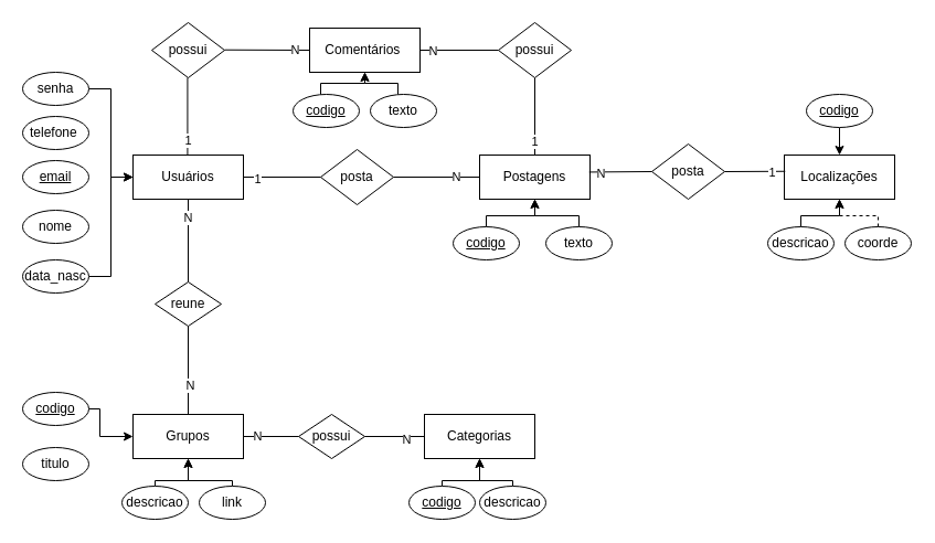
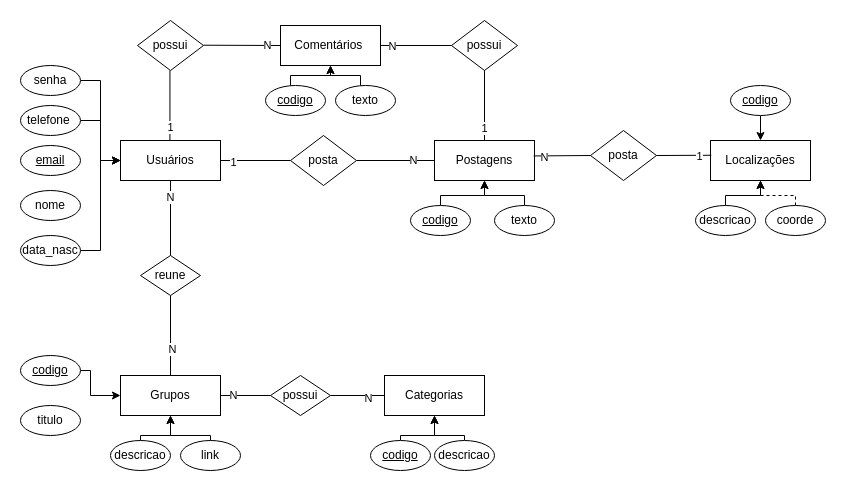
  <mxCell id="0" />
  <mxCell id="1" parent="0" />
  <mxCell id="2" value="Localizações" style="whiteSpace=wrap;html=1;align=center;" vertex="1" parent="1"><mxGeometry x="710" y="140" width="100" height="40" as="geometry" /></mxCell>
  <mxCell id="3" value="Comentários&amp;nbsp;" style="whiteSpace=wrap;html=1;align=center;" vertex="1" parent="1"><mxGeometry x="280" y="25" width="100" height="40" as="geometry" /></mxCell>
  <mxCell id="4" value="Postagens" style="whiteSpace=wrap;html=1;align=center;" vertex="1" parent="1"><mxGeometry x="434" y="140" width="100" height="40" as="geometry" /></mxCell>
  <mxCell id="5" value="Categorias" style="whiteSpace=wrap;html=1;align=center;" vertex="1" parent="1"><mxGeometry x="384" y="375" width="100" height="40" as="geometry" /></mxCell>
  <mxCell id="6" value="Grupos" style="whiteSpace=wrap;html=1;align=center;" vertex="1" parent="1"><mxGeometry x="120" y="375" width="100" height="40" as="geometry" /></mxCell>
  <mxCell id="7" value="Usuários" style="whiteSpace=wrap;html=1;align=center;" vertex="1" parent="1"><mxGeometry x="120" y="140" width="100" height="40" as="geometry" /></mxCell>
  <mxCell id="8" value="email" style="ellipse;whiteSpace=wrap;html=1;align=center;fontStyle=4;" vertex="1" parent="1"><mxGeometry y="145" width="60" height="30" as="geometry" x="20" /></mxCell>
  <mxCell id="9" value="nome" style="ellipse;whiteSpace=wrap;html=1;align=center;" vertex="1" parent="1"><mxGeometry y="190" width="60" height="30" as="geometry" x="20" /></mxCell>
  <mxCell id="10" style="edgeStyle=orthogonalEdgeStyle;rounded=0;orthogonalLoop=1;jettySize=auto;html=1;entryX=0;entryY=0.5;entryDx=0;entryDy=0;" edge="1" parent="1" source="11" target="7"><mxGeometry relative="1" as="geometry" /></mxCell>
  <mxCell id="11" value="data_nasc" style="ellipse;whiteSpace=wrap;html=1;align=center;" vertex="1" parent="1"><mxGeometry y="235" width="60" height="30" as="geometry" x="20" /></mxCell>
  <mxCell id="12" style="edgeStyle=orthogonalEdgeStyle;rounded=0;orthogonalLoop=1;jettySize=auto;html=1;entryX=0;entryY=0.5;entryDx=0;entryDy=0;" edge="1" parent="1" source="13" target="7"><mxGeometry relative="1" as="geometry"><Array as="points"><mxPoint x="100" y="80" /><mxPoint x="100" y="160" /></Array></mxGeometry></mxCell>
  <mxCell id="13" value="senha" style="ellipse;whiteSpace=wrap;html=1;align=center;" vertex="1" parent="1"><mxGeometry y="65" width="60" height="30" as="geometry" x="20" /></mxCell>
+ <mxCell id="14" style="edgeStyle=orthogonalEdgeStyle;rounded=0;orthogonalLoop=1;jettySize=auto;html=1;entryX=0;entryY=0.5;entryDx=0;entryDy=0;" edge="1" parent="1" source="15" target="7"><mxGeometry relative="1" as="geometry"><Array as="points"><mxPoint x="100" y="120" /><mxPoint x="100" y="160" /></Array></mxGeometry></mxCell>
  <mxCell id="15" value="telefone&amp;nbsp;" style="ellipse;whiteSpace=wrap;html=1;align=center;" vertex="1" parent="1"><mxGeometry y="105" width="60" height="30" as="geometry" x="20" /></mxCell>
  <mxCell id="16" style="edgeStyle=orthogonalEdgeStyle;rounded=0;orthogonalLoop=1;jettySize=auto;html=1;entryX=0;entryY=0.5;entryDx=0;entryDy=0;" edge="1" parent="1" source="17" target="6"><mxGeometry relative="1" as="geometry"><Array as="points"><mxPoint x="90" y="370" /><mxPoint x="90" y="395" /></Array></mxGeometry></mxCell>
  <mxCell id="17" value="codigo" style="ellipse;whiteSpace=wrap;html=1;align=center;fontStyle=4;" vertex="1" parent="1"><mxGeometry y="355" width="60" height="30" as="geometry" x="20" /></mxCell>
  <mxCell id="18" style="edgeStyle=orthogonalEdgeStyle;rounded=0;orthogonalLoop=1;jettySize=auto;html=1;entryX=0.5;entryY=1;entryDx=0;entryDy=0;" edge="1" parent="1" source="19" target="6"><mxGeometry relative="1" as="geometry"><Array as="points"><mxPoint x="140" y="435" /><mxPoint x="170" y="435" /></Array></mxGeometry></mxCell>
  <mxCell id="19" value="descricao" style="ellipse;whiteSpace=wrap;html=1;align=center;" vertex="1" parent="1"><mxGeometry x="110" y="440" width="60" height="30" as="geometry" /></mxCell>
  <mxCell id="20" value="titulo" style="ellipse;whiteSpace=wrap;html=1;align=center;" vertex="1" parent="1"><mxGeometry y="405" width="60" height="30" as="geometry" x="20" /></mxCell>
  <mxCell id="21" style="edgeStyle=orthogonalEdgeStyle;rounded=0;orthogonalLoop=1;jettySize=auto;html=1;entryX=0.5;entryY=1;entryDx=0;entryDy=0;" edge="1" parent="1" source="22" target="6"><mxGeometry relative="1" as="geometry"><Array as="points"><mxPoint x="210" y="435" /><mxPoint x="170" y="435" /></Array></mxGeometry></mxCell>
  <mxCell id="22" value="link" style="ellipse;whiteSpace=wrap;html=1;align=center;" vertex="1" parent="1"><mxGeometry x="180" y="440" width="60" height="30" as="geometry" /></mxCell>
  <mxCell id="23" value="reune" style="shape=rhombus;perimeter=rhombusPerimeter;whiteSpace=wrap;html=1;align=center;" vertex="1" parent="1"><mxGeometry x="140" y="255" width="60" height="40" as="geometry" /></mxCell>
  <mxCell id="24" value="" style="endArrow=none;html=1;rounded=0;exitX=0.5;exitY=1;exitDx=0;exitDy=0;" edge="1" parent="1" source="7" target="23"><mxGeometry relative="1" as="geometry"><mxPoint x="130" y="405" as="sourcePoint" /><mxPoint x="290" y="405" as="targetPoint" /></mxGeometry></mxCell>
  <mxCell id="25" value="N" style="edgeLabel;html=1;align=center;verticalAlign=middle;resizable=0;points=[];" vertex="1" connectable="0" parent="24"><mxGeometry x="-0.578" y="-1" relative="1" as="geometry"><mxPoint as="offset" /></mxGeometry></mxCell>
  <mxCell id="26" value="" style="endArrow=none;html=1;rounded=0;exitX=0.5;exitY=1;exitDx=0;exitDy=0;" edge="1" parent="1" source="23" target="6"><mxGeometry relative="1" as="geometry"><mxPoint x="170" y="245" as="sourcePoint" /><mxPoint x="170" y="305" as="targetPoint" /></mxGeometry></mxCell>
  <mxCell id="27" value="N" style="edgeLabel;html=1;align=center;verticalAlign=middle;resizable=0;points=[];" vertex="1" connectable="0" parent="26"><mxGeometry x="0.322" y="1" relative="1" as="geometry"><mxPoint as="offset" /></mxGeometry></mxCell>
  <mxCell id="28" style="edgeStyle=orthogonalEdgeStyle;rounded=0;orthogonalLoop=1;jettySize=auto;html=1;entryX=0.5;entryY=1;entryDx=0;entryDy=0;" edge="1" parent="1" source="29" target="5"><mxGeometry relative="1" as="geometry"><Array as="points"><mxPoint x="400" y="435" /><mxPoint x="434" y="435" /></Array></mxGeometry></mxCell>
  <mxCell id="29" value="codigo" style="ellipse;whiteSpace=wrap;html=1;align=center;fontStyle=4;" vertex="1" parent="1"><mxGeometry x="370" y="440" width="60" height="30" as="geometry" /></mxCell>
  <mxCell id="30" style="edgeStyle=orthogonalEdgeStyle;rounded=0;orthogonalLoop=1;jettySize=auto;html=1;entryX=0.5;entryY=1;entryDx=0;entryDy=0;" edge="1" parent="1" source="31" target="5"><mxGeometry relative="1" as="geometry"><Array as="points"><mxPoint x="464" y="435" /><mxPoint x="434" y="435" /></Array></mxGeometry></mxCell>
  <mxCell id="31" value="descricao" style="ellipse;whiteSpace=wrap;html=1;align=center;" vertex="1" parent="1"><mxGeometry x="434" y="440" width="60" height="30" as="geometry" /></mxCell>
  <mxCell id="32" value="possui" style="shape=rhombus;perimeter=rhombusPerimeter;whiteSpace=wrap;html=1;align=center;" vertex="1" parent="1"><mxGeometry x="270" y="375" width="60" height="40" as="geometry" /></mxCell>
  <mxCell id="33" value="" style="endArrow=none;html=1;rounded=0;exitX=1;exitY=0.5;exitDx=0;exitDy=0;entryX=0;entryY=0.5;entryDx=0;entryDy=0;" edge="1" parent="1" source="6" target="32"><mxGeometry relative="1" as="geometry"><mxPoint x="300" y="485" as="sourcePoint" /><mxPoint x="460" y="485" as="targetPoint" /></mxGeometry></mxCell>
  <mxCell id="34" value="N" style="edgeLabel;html=1;align=center;verticalAlign=middle;resizable=0;points=[];" vertex="1" connectable="0" parent="33"><mxGeometry x="-0.511" y="1" relative="1" as="geometry"><mxPoint as="offset" /></mxGeometry></mxCell>
  <mxCell id="35" value="" style="endArrow=none;html=1;rounded=0;entryX=0;entryY=0.5;entryDx=0;entryDy=0;" edge="1" parent="1" source="32" target="5"><mxGeometry relative="1" as="geometry"><mxPoint x="220" y="405" as="sourcePoint" /><mxPoint x="280" y="405" as="targetPoint" /></mxGeometry></mxCell>
  <mxCell id="36" value="N" style="edgeLabel;html=1;align=center;verticalAlign=middle;resizable=0;points=[];" vertex="1" connectable="0" parent="35"><mxGeometry x="0.358" y="-2" relative="1" as="geometry"><mxPoint as="offset" /></mxGeometry></mxCell>
  <mxCell id="37" value="posta" style="shape=rhombus;perimeter=rhombusPerimeter;whiteSpace=wrap;html=1;align=center;" vertex="1" parent="1"><mxGeometry x="290" width="66" height="50" as="geometry" y="135" /></mxCell>
  <mxCell id="38" value="" style="endArrow=none;html=1;rounded=0;exitX=1;exitY=0.5;exitDx=0;exitDy=0;entryX=0;entryY=0.5;entryDx=0;entryDy=0;" edge="1" parent="1" source="7" target="37"><mxGeometry relative="1" as="geometry"><mxPoint x="300" y="305" as="sourcePoint" /><mxPoint x="460" y="305" as="targetPoint" /></mxGeometry></mxCell>
  <mxCell id="39" value="1" style="edgeLabel;html=1;align=center;verticalAlign=middle;resizable=0;points=[];" vertex="1" connectable="0" parent="38"><mxGeometry x="-0.667" y="-1" relative="1" as="geometry"><mxPoint as="offset" /></mxGeometry></mxCell>
  <mxCell id="40" value="" style="endArrow=none;html=1;rounded=0;exitX=1;exitY=0.5;exitDx=0;exitDy=0;entryX=0;entryY=0.5;entryDx=0;entryDy=0;" edge="1" parent="1" source="37" target="4"><mxGeometry relative="1" as="geometry"><mxPoint x="220" y="170" as="sourcePoint" /><mxPoint x="290" y="170" as="targetPoint" /></mxGeometry></mxCell>
  <mxCell id="41" value="N" style="edgeLabel;html=1;align=center;verticalAlign=middle;resizable=0;points=[];" vertex="1" connectable="0" parent="40"><mxGeometry x="0.424" y="1" relative="1" as="geometry"><mxPoint as="offset" /></mxGeometry></mxCell>
  <mxCell id="42" style="edgeStyle=orthogonalEdgeStyle;rounded=0;orthogonalLoop=1;jettySize=auto;html=1;entryX=0.5;entryY=1;entryDx=0;entryDy=0;" edge="1" parent="1" source="43" target="4"><mxGeometry relative="1" as="geometry"><Array as="points"><mxPoint x="440" y="195" /><mxPoint x="484" y="195" /></Array></mxGeometry></mxCell>
  <mxCell id="43" value="codigo" style="ellipse;whiteSpace=wrap;html=1;align=center;fontStyle=4;" vertex="1" parent="1"><mxGeometry x="410" y="205" width="60" height="30" as="geometry" /></mxCell>
  <mxCell id="44" style="edgeStyle=orthogonalEdgeStyle;rounded=0;orthogonalLoop=1;jettySize=auto;html=1;entryX=0.5;entryY=1;entryDx=0;entryDy=0;" edge="1" parent="1" source="45" target="4"><mxGeometry relative="1" as="geometry"><Array as="points"><mxPoint x="524" y="195" /><mxPoint x="484" y="195" /></Array></mxGeometry></mxCell>
  <mxCell id="45" value="texto" style="ellipse;whiteSpace=wrap;html=1;align=center;" vertex="1" parent="1"><mxGeometry x="494" y="205" width="60" height="30" as="geometry" /></mxCell>
  <mxCell id="46" value="posta" style="shape=rhombus;perimeter=rhombusPerimeter;whiteSpace=wrap;html=1;align=center;" vertex="1" parent="1"><mxGeometry x="590" y="130" width="66" height="50" as="geometry" /></mxCell>
  <mxCell id="47" style="edgeStyle=orthogonalEdgeStyle;rounded=0;orthogonalLoop=1;jettySize=auto;html=1;dashed=1;" edge="1" parent="1" source="48" target="2"><mxGeometry relative="1" as="geometry"><Array as="points"><mxPoint x="795" y="195" /><mxPoint x="760" y="195" /></Array></mxGeometry></mxCell>
  <mxCell id="48" value="coorde" style="ellipse;whiteSpace=wrap;html=1;align=center;" vertex="1" parent="1"><mxGeometry x="765" y="205" width="60" height="30" as="geometry" /></mxCell>
  <mxCell id="49" style="edgeStyle=orthogonalEdgeStyle;rounded=0;orthogonalLoop=1;jettySize=auto;html=1;entryX=0.5;entryY=0;entryDx=0;entryDy=0;" edge="1" parent="1" source="50" target="2"><mxGeometry relative="1" as="geometry" /></mxCell>
  <mxCell id="50" value="codigo" style="ellipse;whiteSpace=wrap;html=1;align=center;fontStyle=4;" vertex="1" parent="1"><mxGeometry x="730" y="85" width="60" height="30" as="geometry" /></mxCell>
  <mxCell id="51" style="edgeStyle=orthogonalEdgeStyle;rounded=0;orthogonalLoop=1;jettySize=auto;html=1;entryX=0.5;entryY=1;entryDx=0;entryDy=0;" edge="1" parent="1" source="52" target="2"><mxGeometry relative="1" as="geometry"><mxPoint x="760" y="185" as="targetPoint" /><Array as="points"><mxPoint x="725" y="195" /><mxPoint x="760" y="195" /></Array></mxGeometry></mxCell>
  <mxCell id="52" value="descricao" style="ellipse;whiteSpace=wrap;html=1;align=center;" vertex="1" parent="1"><mxGeometry x="695" y="205" width="60" height="30" as="geometry" /></mxCell>
  <mxCell id="53" value="" style="endArrow=none;html=1;rounded=0;exitX=0.992;exitY=0.386;exitDx=0;exitDy=0;exitPerimeter=0;entryX=0;entryY=0.5;entryDx=0;entryDy=0;" edge="1" parent="1" source="4" target="46"><mxGeometry relative="1" as="geometry"><mxPoint x="500" y="175" as="sourcePoint" /><mxPoint x="660" y="175" as="targetPoint" /></mxGeometry></mxCell>
  <mxCell id="54" value="N" style="edgeLabel;html=1;align=center;verticalAlign=middle;resizable=0;points=[];" vertex="1" connectable="0" parent="53"><mxGeometry x="-0.632" y="-1" relative="1" as="geometry"><mxPoint as="offset" /></mxGeometry></mxCell>
  <mxCell id="55" value="" style="endArrow=none;html=1;rounded=0;exitX=1;exitY=0.5;exitDx=0;exitDy=0;entryX=0.008;entryY=0.369;entryDx=0;entryDy=0;entryPerimeter=0;" edge="1" parent="1" source="46" target="2"><mxGeometry relative="1" as="geometry"><mxPoint x="543.2" y="165.44" as="sourcePoint" /><mxPoint x="600" y="165" as="targetPoint" /></mxGeometry></mxCell>
  <mxCell id="56" value="1" style="edgeLabel;html=1;align=center;verticalAlign=middle;resizable=0;points=[];" vertex="1" connectable="0" parent="55"><mxGeometry x="0.521" y="-1" relative="1" as="geometry"><mxPoint as="offset" /></mxGeometry></mxCell>
  <mxCell id="57" value="possui" style="shape=rhombus;perimeter=rhombusPerimeter;whiteSpace=wrap;html=1;align=center;" vertex="1" parent="1"><mxGeometry x="451" y="20" width="66" height="50" as="geometry" /></mxCell>
  <mxCell id="58" value="possui" style="shape=rhombus;perimeter=rhombusPerimeter;whiteSpace=wrap;html=1;align=center;" vertex="1" parent="1"><mxGeometry x="137" y="20" width="66" height="50" as="geometry" /></mxCell>
  <mxCell id="59" style="edgeStyle=orthogonalEdgeStyle;rounded=0;orthogonalLoop=1;jettySize=auto;html=1;entryX=0.5;entryY=1;entryDx=0;entryDy=0;" edge="1" parent="1" source="60" target="3"><mxGeometry relative="1" as="geometry"><Array as="points"><mxPoint x="290" y="75" /><mxPoint x="330" y="75" /></Array></mxGeometry></mxCell>
  <mxCell id="60" value="codigo" style="ellipse;whiteSpace=wrap;html=1;align=center;fontStyle=4;" vertex="1" parent="1"><mxGeometry x="265" y="85" width="60" height="30" as="geometry" /></mxCell>
  <mxCell id="61" style="edgeStyle=orthogonalEdgeStyle;rounded=0;orthogonalLoop=1;jettySize=auto;html=1;entryX=0.5;entryY=1;entryDx=0;entryDy=0;" edge="1" parent="1" source="62" target="3"><mxGeometry relative="1" as="geometry"><Array as="points"><mxPoint x="360" y="75" /><mxPoint x="330" y="75" /></Array></mxGeometry></mxCell>
  <mxCell id="62" value="texto" style="ellipse;whiteSpace=wrap;html=1;align=center;" vertex="1" parent="1"><mxGeometry x="335" y="85" width="60" height="30" as="geometry" /></mxCell>
  <mxCell id="63" value="" style="endArrow=none;html=1;rounded=0;entryX=0.5;entryY=0;entryDx=0;entryDy=0;" edge="1" parent="1" source="57" target="4"><mxGeometry relative="1" as="geometry"><mxPoint x="340" y="65" as="sourcePoint" /><mxPoint x="500" y="65" as="targetPoint" /></mxGeometry></mxCell>
  <mxCell id="64" value="1" style="edgeLabel;html=1;align=center;verticalAlign=middle;resizable=0;points=[];" vertex="1" connectable="0" parent="63"><mxGeometry x="0.615" y="-1" relative="1" as="geometry"><mxPoint as="offset" /></mxGeometry></mxCell>
  <mxCell id="65" value="" style="endArrow=none;html=1;rounded=0;entryX=0;entryY=0.5;entryDx=0;entryDy=0;exitX=1;exitY=0.5;exitDx=0;exitDy=0;" edge="1" parent="1" source="3" target="57"><mxGeometry relative="1" as="geometry"><mxPoint x="494" y="85" as="sourcePoint" /><mxPoint x="494" y="150" as="targetPoint" /></mxGeometry></mxCell>
  <mxCell id="66" value="N" style="edgeLabel;html=1;align=center;verticalAlign=middle;resizable=0;points=[];" vertex="1" connectable="0" parent="65"><mxGeometry x="-0.698" relative="1" as="geometry"><mxPoint as="offset" /></mxGeometry></mxCell>
  <mxCell id="67" value="" style="endArrow=none;html=1;rounded=0;entryX=0.5;entryY=0;entryDx=0;entryDy=0;" edge="1" parent="1"><mxGeometry relative="1" as="geometry"><mxPoint x="169.43" y="70" as="sourcePoint" /><mxPoint x="169.43" y="140" as="targetPoint" /></mxGeometry></mxCell>
  <mxCell id="68" value="1" style="edgeLabel;html=1;align=center;verticalAlign=middle;resizable=0;points=[];" vertex="1" connectable="0" parent="67"><mxGeometry x="0.599" relative="1" as="geometry"><mxPoint as="offset" /></mxGeometry></mxCell>
  <mxCell id="69" value="" style="endArrow=none;html=1;rounded=0;entryX=0;entryY=0.5;entryDx=0;entryDy=0;exitX=1;exitY=0.5;exitDx=0;exitDy=0;" edge="1" parent="1" target="3"><mxGeometry relative="1" as="geometry"><mxPoint x="203" y="44.71" as="sourcePoint" /><mxPoint x="274" y="44.71" as="targetPoint" /></mxGeometry></mxCell>
  <mxCell id="70" value="N" style="edgeLabel;html=1;align=center;verticalAlign=middle;resizable=0;points=[];" vertex="1" connectable="0" parent="69"><mxGeometry x="0.655" relative="1" as="geometry"><mxPoint as="offset" /></mxGeometry></mxCell>
